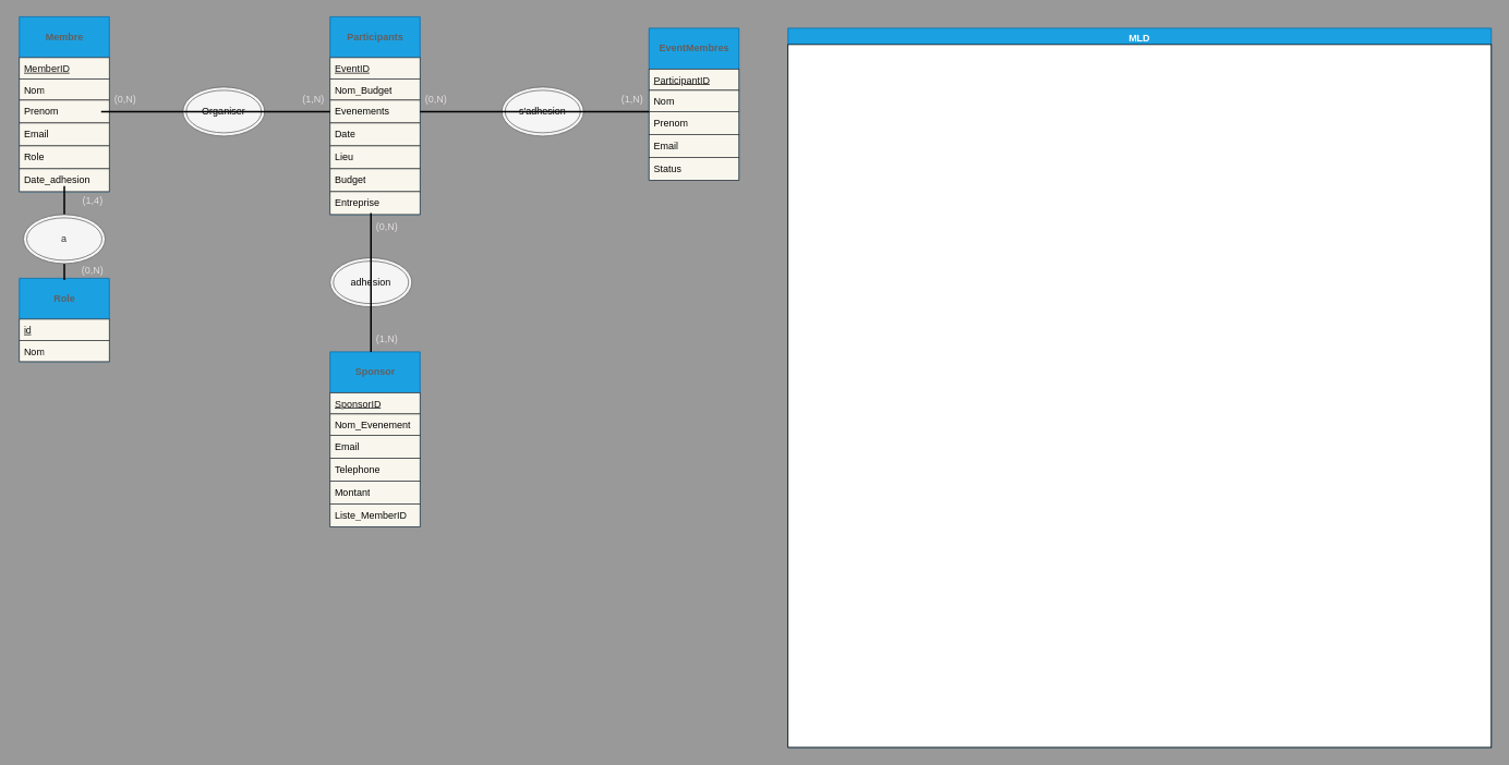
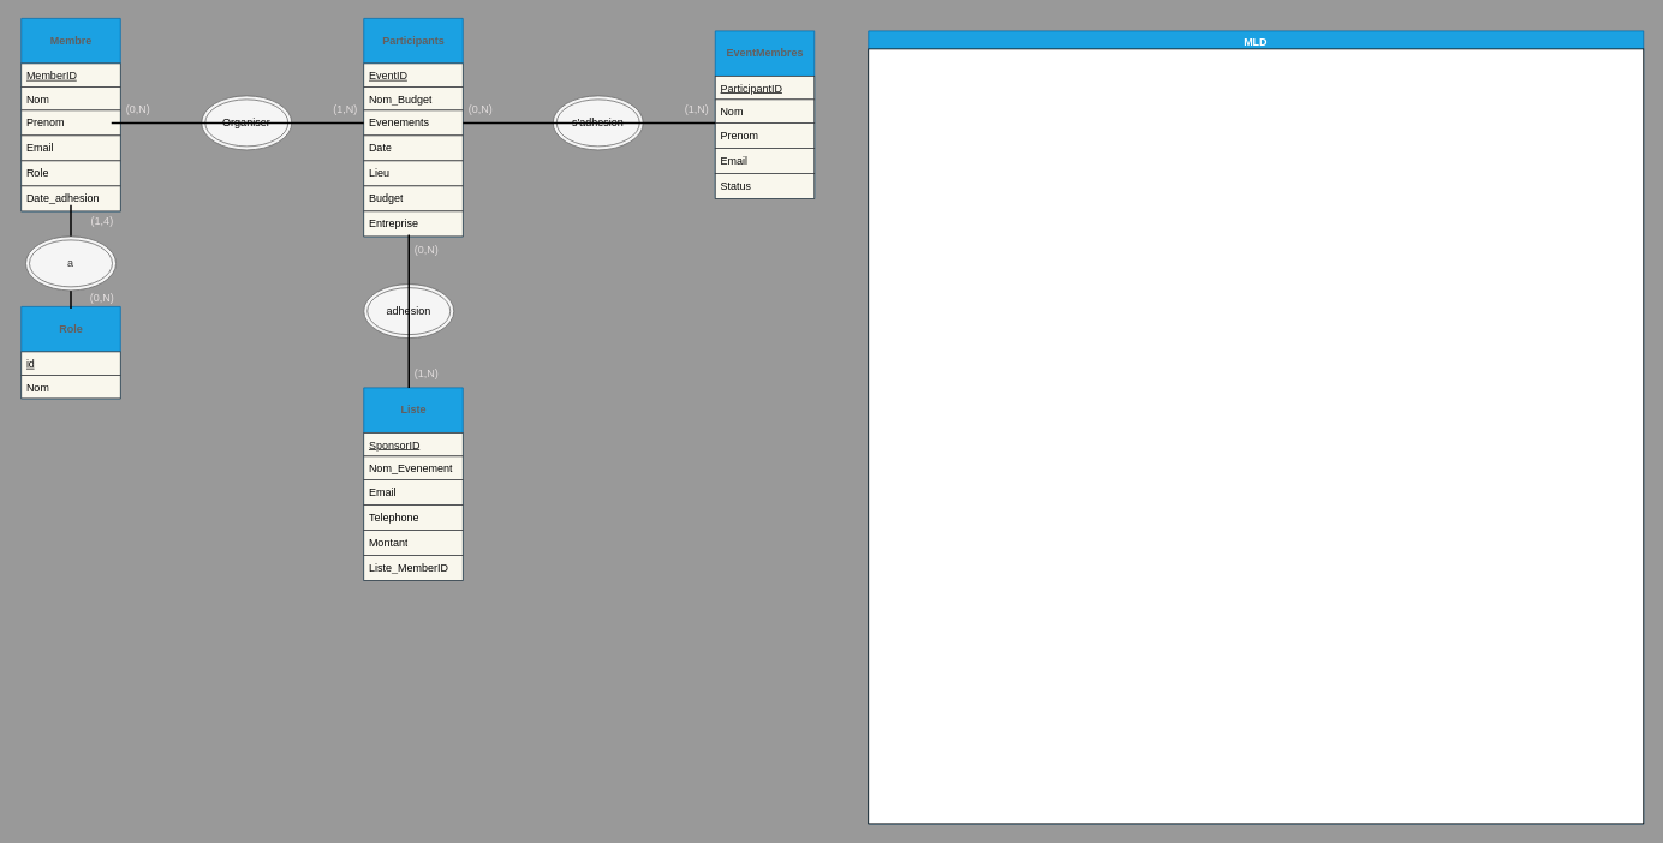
  <mxCell id="0" />
  <mxCell id="1" parent="0" />
  <mxCell id="2" value="&lt;font color=&quot;#635f5f&quot;&gt;&lt;b&gt;Membre&lt;/b&gt;&lt;/font&gt;" style="swimlane;fontStyle=0;childLayout=stackLayout;horizontal=1;startSize=50;fillColor=#1ba1e2;horizontalStack=0;resizeParent=1;resizeParentMax=0;resizeLast=0;collapsible=1;marginBottom=0;html=1;strokeColor=#006EAF;fontColor=#ffffff;" parent="1" vertex="1"><mxGeometry x="23" y="20" width="110" height="214" as="geometry"><mxRectangle x="130" y="110" width="80" height="50" as="alternateBounds" /></mxGeometry></mxCell>
  <mxCell id="3" value="&lt;font color=&quot;#121212&quot;&gt;&lt;u&gt;MemberID&lt;/u&gt;&lt;/font&gt;" style="text;strokeColor=#36393d;fillColor=#f9f7ed;align=left;verticalAlign=top;spacingLeft=4;spacingRight=4;overflow=hidden;rotatable=0;points=[[0,0.5],[1,0.5]];portConstraint=eastwest;whiteSpace=wrap;html=1;" parent="2" vertex="1"><mxGeometry y="50" width="110" height="26" as="geometry" /></mxCell>
  <mxCell id="4" value="&lt;font color=&quot;#050505&quot;&gt;Nom&lt;/font&gt;" style="text;strokeColor=#36393d;fillColor=#f9f7ed;align=left;verticalAlign=top;spacingLeft=4;spacingRight=4;overflow=hidden;rotatable=0;points=[[0,0.5],[1,0.5]];portConstraint=eastwest;whiteSpace=wrap;html=1;" parent="2" vertex="1"><mxGeometry y="76" width="110" height="26" as="geometry" /></mxCell>
  <mxCell id="5" value="&lt;font color=&quot;#050505&quot;&gt;Prenom&lt;/font&gt;" style="text;strokeColor=#36393d;fillColor=#f9f7ed;align=left;verticalAlign=top;spacingLeft=4;spacingRight=4;overflow=hidden;rotatable=0;points=[[0,0.5],[1,0.5]];portConstraint=eastwest;whiteSpace=wrap;html=1;" parent="2" vertex="1"><mxGeometry y="102" width="110" height="28" as="geometry" /></mxCell>
  <mxCell id="6" value="&lt;font color=&quot;#050505&quot;&gt;Email&lt;/font&gt;" style="text;strokeColor=#36393d;fillColor=#f9f7ed;align=left;verticalAlign=top;spacingLeft=4;spacingRight=4;overflow=hidden;rotatable=0;points=[[0,0.5],[1,0.5]];portConstraint=eastwest;whiteSpace=wrap;html=1;" parent="2" vertex="1"><mxGeometry y="130" width="110" height="28" as="geometry" /></mxCell>
  <mxCell id="7" value="&lt;font color=&quot;#050505&quot;&gt;Role&lt;/font&gt;" style="text;strokeColor=#36393d;fillColor=#f9f7ed;align=left;verticalAlign=top;spacingLeft=4;spacingRight=4;overflow=hidden;rotatable=0;points=[[0,0.5],[1,0.5]];portConstraint=eastwest;whiteSpace=wrap;html=1;" parent="2" vertex="1"><mxGeometry y="158" width="110" height="28" as="geometry" /></mxCell>
  <mxCell id="8" value="&lt;font color=&quot;#050505&quot;&gt;Date_adhesion&lt;/font&gt;" style="text;strokeColor=#36393d;fillColor=#f9f7ed;align=left;verticalAlign=top;spacingLeft=4;spacingRight=4;overflow=hidden;rotatable=0;points=[[0,0.5],[1,0.5]];portConstraint=eastwest;whiteSpace=wrap;html=1;" parent="2" vertex="1"><mxGeometry y="186" width="110" height="28" as="geometry" /></mxCell>
  <mxCell id="9" value="&lt;font color=&quot;#635f5f&quot;&gt;&lt;b&gt;Participants&lt;/b&gt;&lt;/font&gt;" style="swimlane;fontStyle=0;childLayout=stackLayout;horizontal=1;startSize=50;fillColor=#1ba1e2;horizontalStack=0;resizeParent=1;resizeParentMax=0;resizeLast=0;collapsible=1;marginBottom=0;html=1;strokeColor=#006EAF;fontColor=#ffffff;" parent="1" vertex="1"><mxGeometry x="403" y="20" width="110" height="242" as="geometry"><mxRectangle x="130" y="110" width="80" height="50" as="alternateBounds" /></mxGeometry></mxCell>
  <mxCell id="10" value="&lt;font color=&quot;#121212&quot;&gt;&lt;u&gt;EventID&lt;/u&gt;&lt;/font&gt;" style="text;strokeColor=#36393d;fillColor=#f9f7ed;align=left;verticalAlign=top;spacingLeft=4;spacingRight=4;overflow=hidden;rotatable=0;points=[[0,0.5],[1,0.5]];portConstraint=eastwest;whiteSpace=wrap;html=1;" parent="9" vertex="1"><mxGeometry y="50" width="110" height="26" as="geometry" /></mxCell>
  <mxCell id="11" value="&lt;font color=&quot;#050505&quot;&gt;Nom_Budget&lt;/font&gt;" style="text;strokeColor=#36393d;fillColor=#f9f7ed;align=left;verticalAlign=top;spacingLeft=4;spacingRight=4;overflow=hidden;rotatable=0;points=[[0,0.5],[1,0.5]];portConstraint=eastwest;whiteSpace=wrap;html=1;" parent="9" vertex="1"><mxGeometry y="76" width="110" height="26" as="geometry" /></mxCell>
  <mxCell id="12" value="&lt;font color=&quot;#050505&quot;&gt;Evenements&lt;/font&gt;" style="text;strokeColor=#36393d;fillColor=#f9f7ed;align=left;verticalAlign=top;spacingLeft=4;spacingRight=4;overflow=hidden;rotatable=0;points=[[0,0.5],[1,0.5]];portConstraint=eastwest;whiteSpace=wrap;html=1;" parent="9" vertex="1"><mxGeometry y="102" width="110" height="28" as="geometry" /></mxCell>
  <mxCell id="13" value="&lt;font color=&quot;#050505&quot;&gt;Date&lt;/font&gt;" style="text;strokeColor=#36393d;fillColor=#f9f7ed;align=left;verticalAlign=top;spacingLeft=4;spacingRight=4;overflow=hidden;rotatable=0;points=[[0,0.5],[1,0.5]];portConstraint=eastwest;whiteSpace=wrap;html=1;" parent="9" vertex="1"><mxGeometry y="130" width="110" height="28" as="geometry" /></mxCell>
  <mxCell id="14" value="&lt;font color=&quot;#050505&quot;&gt;Lieu&lt;/font&gt;" style="text;strokeColor=#36393d;fillColor=#f9f7ed;align=left;verticalAlign=top;spacingLeft=4;spacingRight=4;overflow=hidden;rotatable=0;points=[[0,0.5],[1,0.5]];portConstraint=eastwest;whiteSpace=wrap;html=1;" parent="9" vertex="1"><mxGeometry y="158" width="110" height="28" as="geometry" /></mxCell>
  <mxCell id="15" value="&lt;font color=&quot;#050505&quot;&gt;Budget&lt;/font&gt;" style="text;strokeColor=#36393d;fillColor=#f9f7ed;align=left;verticalAlign=top;spacingLeft=4;spacingRight=4;overflow=hidden;rotatable=0;points=[[0,0.5],[1,0.5]];portConstraint=eastwest;whiteSpace=wrap;html=1;" parent="9" vertex="1"><mxGeometry y="186" width="110" height="28" as="geometry" /></mxCell>
  <mxCell id="16" value="&lt;font color=&quot;#050505&quot;&gt;Entreprise&lt;/font&gt;" style="text;strokeColor=#36393d;fillColor=#f9f7ed;align=left;verticalAlign=top;spacingLeft=4;spacingRight=4;overflow=hidden;rotatable=0;points=[[0,0.5],[1,0.5]];portConstraint=eastwest;whiteSpace=wrap;html=1;" parent="9" vertex="1"><mxGeometry y="214" width="110" height="28" as="geometry" /></mxCell>
- <mxCell id="17" value="&lt;font color=&quot;#635f5f&quot;&gt;&lt;b&gt;Sponsor&lt;/b&gt;&lt;/font&gt;" style="swimlane;fontStyle=0;childLayout=stackLayout;horizontal=1;startSize=50;fillColor=#1ba1e2;horizontalStack=0;resizeParent=1;resizeParentMax=0;resizeLast=0;collapsible=1;marginBottom=0;html=1;strokeColor=#006EAF;fontColor=#ffffff;" parent="1" vertex="1"><mxGeometry x="403" y="430" width="110" height="214" as="geometry"><mxRectangle x="130" y="110" width="80" height="50" as="alternateBounds" /></mxGeometry></mxCell>
+ <mxCell id="17" value="&lt;font color=&quot;#635f5f&quot;&gt;&lt;b&gt;Liste&lt;/b&gt;&lt;/font&gt;" style="swimlane;fontStyle=0;childLayout=stackLayout;horizontal=1;startSize=50;fillColor=#1ba1e2;horizontalStack=0;resizeParent=1;resizeParentMax=0;resizeLast=0;collapsible=1;marginBottom=0;html=1;strokeColor=#006EAF;fontColor=#ffffff;" parent="1" vertex="1"><mxGeometry x="403" y="430" width="110" height="214" as="geometry"><mxRectangle x="130" y="110" width="80" height="50" as="alternateBounds" /></mxGeometry></mxCell>
  <mxCell id="18" value="&lt;font color=&quot;#121212&quot;&gt;&lt;u&gt;SponsorID&lt;/u&gt;&lt;/font&gt;" style="text;strokeColor=#36393d;fillColor=#f9f7ed;align=left;verticalAlign=top;spacingLeft=4;spacingRight=4;overflow=hidden;rotatable=0;points=[[0,0.5],[1,0.5]];portConstraint=eastwest;whiteSpace=wrap;html=1;" parent="17" vertex="1"><mxGeometry y="50" width="110" height="26" as="geometry" /></mxCell>
  <mxCell id="19" value="&lt;font color=&quot;#050505&quot;&gt;Nom_Evenement&lt;/font&gt;" style="text;strokeColor=#36393d;fillColor=#f9f7ed;align=left;verticalAlign=top;spacingLeft=4;spacingRight=4;overflow=hidden;rotatable=0;points=[[0,0.5],[1,0.5]];portConstraint=eastwest;whiteSpace=wrap;html=1;" parent="17" vertex="1"><mxGeometry y="76" width="110" height="26" as="geometry" /></mxCell>
  <mxCell id="20" value="&lt;font color=&quot;#050505&quot;&gt;Email&lt;/font&gt;" style="text;strokeColor=#36393d;fillColor=#f9f7ed;align=left;verticalAlign=top;spacingLeft=4;spacingRight=4;overflow=hidden;rotatable=0;points=[[0,0.5],[1,0.5]];portConstraint=eastwest;whiteSpace=wrap;html=1;" parent="17" vertex="1"><mxGeometry y="102" width="110" height="28" as="geometry" /></mxCell>
  <mxCell id="21" value="&lt;font color=&quot;#050505&quot;&gt;Telephone&lt;/font&gt;" style="text;strokeColor=#36393d;fillColor=#f9f7ed;align=left;verticalAlign=top;spacingLeft=4;spacingRight=4;overflow=hidden;rotatable=0;points=[[0,0.5],[1,0.5]];portConstraint=eastwest;whiteSpace=wrap;html=1;" parent="17" vertex="1"><mxGeometry y="130" width="110" height="28" as="geometry" /></mxCell>
  <mxCell id="22" value="&lt;font color=&quot;#050505&quot;&gt;Montant&lt;/font&gt;" style="text;strokeColor=#36393d;fillColor=#f9f7ed;align=left;verticalAlign=top;spacingLeft=4;spacingRight=4;overflow=hidden;rotatable=0;points=[[0,0.5],[1,0.5]];portConstraint=eastwest;whiteSpace=wrap;html=1;" parent="17" vertex="1"><mxGeometry y="158" width="110" height="28" as="geometry" /></mxCell>
  <mxCell id="23" value="&lt;font color=&quot;#050505&quot;&gt;Liste_MemberID&lt;/font&gt;" style="text;strokeColor=#36393d;fillColor=#f9f7ed;align=left;verticalAlign=top;spacingLeft=4;spacingRight=4;overflow=hidden;rotatable=0;points=[[0,0.5],[1,0.5]];portConstraint=eastwest;whiteSpace=wrap;html=1;" parent="17" vertex="1"><mxGeometry y="186" width="110" height="28" as="geometry" /></mxCell>
  <mxCell id="24" value="&lt;font color=&quot;#635f5f&quot;&gt;&lt;b&gt;EventMembres&lt;/b&gt;&lt;/font&gt;" style="swimlane;fontStyle=0;childLayout=stackLayout;horizontal=1;startSize=50;fillColor=#1ba1e2;horizontalStack=0;resizeParent=1;resizeParentMax=0;resizeLast=0;collapsible=1;marginBottom=0;html=1;strokeColor=#006EAF;fontColor=#ffffff;" parent="1" vertex="1"><mxGeometry x="793" y="34" width="110" height="186" as="geometry"><mxRectangle x="130" y="110" width="80" height="50" as="alternateBounds" /></mxGeometry></mxCell>
  <mxCell id="25" value="&lt;font color=&quot;#121212&quot;&gt;&lt;u&gt;ParticipantID&lt;/u&gt;&lt;/font&gt;" style="text;strokeColor=#36393d;fillColor=#f9f7ed;align=left;verticalAlign=top;spacingLeft=4;spacingRight=4;overflow=hidden;rotatable=0;points=[[0,0.5],[1,0.5]];portConstraint=eastwest;whiteSpace=wrap;html=1;" parent="24" vertex="1"><mxGeometry y="50" width="110" height="26" as="geometry" /></mxCell>
  <mxCell id="26" value="&lt;font color=&quot;#050505&quot;&gt;Nom&lt;/font&gt;" style="text;strokeColor=#36393d;fillColor=#f9f7ed;align=left;verticalAlign=top;spacingLeft=4;spacingRight=4;overflow=hidden;rotatable=0;points=[[0,0.5],[1,0.5]];portConstraint=eastwest;whiteSpace=wrap;html=1;" parent="24" vertex="1"><mxGeometry y="76" width="110" height="26" as="geometry" /></mxCell>
  <mxCell id="27" value="&lt;font color=&quot;#050505&quot;&gt;Prenom&lt;/font&gt;" style="text;strokeColor=#36393d;fillColor=#f9f7ed;align=left;verticalAlign=top;spacingLeft=4;spacingRight=4;overflow=hidden;rotatable=0;points=[[0,0.5],[1,0.5]];portConstraint=eastwest;whiteSpace=wrap;html=1;" parent="24" vertex="1"><mxGeometry y="102" width="110" height="28" as="geometry" /></mxCell>
  <mxCell id="28" value="&lt;font color=&quot;#050505&quot;&gt;Email&lt;/font&gt;" style="text;strokeColor=#36393d;fillColor=#f9f7ed;align=left;verticalAlign=top;spacingLeft=4;spacingRight=4;overflow=hidden;rotatable=0;points=[[0,0.5],[1,0.5]];portConstraint=eastwest;whiteSpace=wrap;html=1;" parent="24" vertex="1"><mxGeometry y="130" width="110" height="28" as="geometry" /></mxCell>
  <mxCell id="29" value="&lt;font color=&quot;#050505&quot;&gt;Status&lt;/font&gt;" style="text;strokeColor=#36393d;fillColor=#f9f7ed;align=left;verticalAlign=top;spacingLeft=4;spacingRight=4;overflow=hidden;rotatable=0;points=[[0,0.5],[1,0.5]];portConstraint=eastwest;whiteSpace=wrap;html=1;" parent="24" vertex="1"><mxGeometry y="158" width="110" height="28" as="geometry" /></mxCell>
  <mxCell id="30" value="" style="ellipse;shape=doubleEllipse;whiteSpace=wrap;html=1;fontColor=#333333;fillColor=#f5f5f5;strokeColor=#666666;" parent="1" vertex="1"><mxGeometry x="223" y="106" width="100" height="60" as="geometry" /></mxCell>
  <mxCell id="31" value="" style="line;strokeWidth=2;html=1;fontColor=#050505;" parent="1" vertex="1"><mxGeometry x="123" y="131" width="280" height="10" as="geometry" /></mxCell>
  <mxCell id="32" value="Organiser" style="text;strokeColor=none;align=center;fillColor=none;html=1;verticalAlign=middle;whiteSpace=wrap;rounded=0;fontColor=#050505;" parent="1" vertex="1"><mxGeometry x="243" y="121" width="60" height="30" as="geometry" /></mxCell>
  <mxCell id="33" value="" style="ellipse;shape=doubleEllipse;whiteSpace=wrap;html=1;fontColor=#333333;fillColor=#f5f5f5;strokeColor=#666666;" parent="1" vertex="1"><mxGeometry x="613" y="106" width="100" height="60" as="geometry" /></mxCell>
  <mxCell id="34" value="" style="line;strokeWidth=2;html=1;fontColor=#050505;" parent="1" vertex="1"><mxGeometry x="513" y="131" width="280" height="10" as="geometry" /></mxCell>
  <mxCell id="35" value="s'adhesion" style="text;strokeColor=none;align=center;fillColor=none;html=1;verticalAlign=middle;whiteSpace=wrap;rounded=0;fontColor=#050505;" parent="1" vertex="1"><mxGeometry x="633" y="121" width="60" height="30" as="geometry" /></mxCell>
  <mxCell id="36" value="" style="ellipse;shape=doubleEllipse;whiteSpace=wrap;html=1;fontColor=#333333;fillColor=#f5f5f5;strokeColor=#666666;" parent="1" vertex="1"><mxGeometry x="403" y="315" width="100" height="60" as="geometry" /></mxCell>
  <mxCell id="37" value="" style="line;strokeWidth=2;html=1;fontColor=#050505;rotation=90;" parent="1" vertex="1"><mxGeometry x="368" y="340" width="170" height="10" as="geometry" /></mxCell>
  <mxCell id="38" value="adhesion" style="text;strokeColor=none;align=center;fillColor=none;html=1;verticalAlign=middle;whiteSpace=wrap;rounded=0;fontColor=#050505;" parent="1" vertex="1"><mxGeometry x="423" y="330" width="60" height="30" as="geometry" /></mxCell>
  <mxCell id="39" value="&lt;font color=&quot;#e3dede&quot;&gt;(0,N)&lt;/font&gt;" style="text;strokeColor=none;align=center;fillColor=none;html=1;verticalAlign=middle;whiteSpace=wrap;rounded=0;fontColor=#050505;" parent="1" vertex="1"><mxGeometry x="123" y="106" width="60" height="30" as="geometry" /></mxCell>
  <mxCell id="40" value="&lt;font color=&quot;#e3dede&quot;&gt;(1,N)&lt;/font&gt;" style="text;strokeColor=none;align=center;fillColor=none;html=1;verticalAlign=middle;whiteSpace=wrap;rounded=0;fontColor=#050505;" parent="1" vertex="1"><mxGeometry x="353" y="106" width="60" height="30" as="geometry" /></mxCell>
  <mxCell id="41" value="&lt;font color=&quot;#e3dede&quot;&gt;(0,N)&lt;/font&gt;" style="text;strokeColor=none;align=center;fillColor=none;html=1;verticalAlign=middle;whiteSpace=wrap;rounded=0;fontColor=#050505;" parent="1" vertex="1"><mxGeometry x="503" y="106" width="60" height="30" as="geometry" /></mxCell>
  <mxCell id="42" value="&lt;font color=&quot;#e3dede&quot;&gt;(1,N)&lt;/font&gt;" style="text;strokeColor=none;align=center;fillColor=none;html=1;verticalAlign=middle;whiteSpace=wrap;rounded=0;fontColor=#050505;" parent="1" vertex="1"><mxGeometry x="743" y="106" width="60" height="30" as="geometry" /></mxCell>
  <mxCell id="43" value="&lt;font color=&quot;#e3dede&quot;&gt;(0,N)&lt;/font&gt;" style="text;strokeColor=none;align=center;fillColor=none;html=1;verticalAlign=middle;whiteSpace=wrap;rounded=0;fontColor=#050505;" parent="1" vertex="1"><mxGeometry x="443" y="262" width="60" height="30" as="geometry" /></mxCell>
  <mxCell id="44" value="&lt;font color=&quot;#e3dede&quot;&gt;(1,N)&lt;/font&gt;" style="text;strokeColor=none;align=center;fillColor=none;html=1;verticalAlign=middle;whiteSpace=wrap;rounded=0;fontColor=#050505;" parent="1" vertex="1"><mxGeometry x="443" y="400" width="60" height="30" as="geometry" /></mxCell>
  <mxCell id="45" value="MLD" style="swimlane;fillColor=#1ba1e2;fontColor=#ffffff;strokeColor=#006EAF;" parent="1" vertex="1"><mxGeometry x="963" y="34" width="860" height="880" as="geometry" /></mxCell>
  <mxCell id="46" value="" style="whiteSpace=wrap;html=1;aspect=fixed;" parent="45" vertex="1"><mxGeometry y="20" width="860" height="860" as="geometry" /></mxCell>
  <mxCell id="47" value="&lt;font style=&quot;font-size: 20px;&quot; color=&quot;#ffffff&quot;&gt;Membres(&lt;u&gt;MemberID&lt;/u&gt;, Nom, Prenom, Email, Role, Date_adhesion, #Role_id)&lt;/font&gt;" style="text;html=1;align=center;verticalAlign=middle;resizable=0;points=[];autosize=1;strokeColor=none;fillColor=none;fontColor=#050505;strokeWidth=7;" parent="45" vertex="1"><mxGeometry x="5" y="66" width="700" height="40" as="geometry" /></mxCell>
  <mxCell id="48" value="&lt;font style=&quot;font-size: 20px;&quot; color=&quot;#ffffff&quot;&gt;Evenements(&lt;u&gt;EventID&lt;/u&gt;, Nom_Event, Description, Date, Lieu, Budget, Responsables)&lt;/font&gt;" style="text;html=1;align=center;verticalAlign=middle;resizable=0;points=[];autosize=1;strokeColor=none;fillColor=none;fontColor=#050505;strokeWidth=7;" parent="45" vertex="1"><mxGeometry x="5" y="120" width="760" height="40" as="geometry" /></mxCell>
  <mxCell id="49" value="&lt;font style=&quot;font-size: 20px;&quot; color=&quot;#ffffff&quot;&gt;EventMembres(#EventID, #Sponsor)&lt;/font&gt;" style="text;html=1;align=center;verticalAlign=middle;resizable=0;points=[];autosize=1;strokeColor=none;fillColor=none;fontColor=#050505;strokeWidth=7;" parent="45" vertex="1"><mxGeometry x="5" y="276" width="370" height="40" as="geometry" /></mxCell>
  <mxCell id="50" value="&lt;font style=&quot;font-size: 20px;&quot; color=&quot;#ffffff&quot;&gt;Participants(&lt;u&gt;ParticipantID&lt;/u&gt;, Nom, Prenom, Email, Status)&lt;/font&gt;" style="text;html=1;align=center;verticalAlign=middle;resizable=0;points=[];autosize=1;strokeColor=none;fillColor=none;fontColor=#050505;strokeWidth=7;" parent="45" vertex="1"><mxGeometry x="5" y="170" width="520" height="40" as="geometry" /></mxCell>
  <mxCell id="51" value="&lt;font style=&quot;font-size: 20px;&quot; color=&quot;#ffffff&quot;&gt;EventParticipants(#EventID, #ParticipantID)&lt;/font&gt;" style="text;html=1;align=center;verticalAlign=middle;resizable=0;points=[];autosize=1;strokeColor=none;fillColor=none;fontColor=#050505;strokeWidth=7;" parent="45" vertex="1"><mxGeometry x="5" y="451" width="410" height="40" as="geometry" /></mxCell>
  <mxCell id="52" value="&lt;font style=&quot;font-size: 20px;&quot; color=&quot;#ffffff&quot;&gt;EventSponsors(#EventID, #SponsorID)&lt;/font&gt;" style="text;html=1;align=center;verticalAlign=middle;resizable=0;points=[];autosize=1;strokeColor=none;fillColor=none;fontColor=#050505;strokeWidth=7;" parent="45" vertex="1"><mxGeometry x="5" y="401" width="370" height="40" as="geometry" /></mxCell>
  <mxCell id="53" value="&lt;font style=&quot;font-size: 20px;&quot; color=&quot;#ffffff&quot;&gt;Sponsors(&lt;u&gt;SponsorID&lt;/u&gt;, Nom_Entreprise, Email, Telephone, Montant, Liste_Events)&lt;/font&gt;" style="text;html=1;align=center;verticalAlign=middle;resizable=0;points=[];autosize=1;strokeColor=none;fillColor=none;fontColor=#050505;strokeWidth=7;" parent="45" vertex="1"><mxGeometry x="5" y="216" width="740" height="40" as="geometry" /></mxCell>
  <mxCell id="54" value="&lt;font color=&quot;#635f5f&quot;&gt;&lt;b&gt;Role&lt;/b&gt;&lt;/font&gt;" style="swimlane;fontStyle=0;childLayout=stackLayout;horizontal=1;startSize=50;fillColor=#1ba1e2;horizontalStack=0;resizeParent=1;resizeParentMax=0;resizeLast=0;collapsible=1;marginBottom=0;html=1;strokeColor=#006EAF;fontColor=#ffffff;" vertex="1" parent="1"><mxGeometry x="23" y="340" width="110" height="102" as="geometry"><mxRectangle x="130" y="110" width="80" height="50" as="alternateBounds" /></mxGeometry></mxCell>
  <mxCell id="55" value="&lt;font color=&quot;#121212&quot;&gt;&lt;u&gt;id&lt;/u&gt;&lt;/font&gt;" style="text;strokeColor=#36393d;fillColor=#f9f7ed;align=left;verticalAlign=top;spacingLeft=4;spacingRight=4;overflow=hidden;rotatable=0;points=[[0,0.5],[1,0.5]];portConstraint=eastwest;whiteSpace=wrap;html=1;" vertex="1" parent="54"><mxGeometry y="50" width="110" height="26" as="geometry" /></mxCell>
  <mxCell id="56" value="&lt;font color=&quot;#050505&quot;&gt;Nom&lt;/font&gt;" style="text;strokeColor=#36393d;fillColor=#f9f7ed;align=left;verticalAlign=top;spacingLeft=4;spacingRight=4;overflow=hidden;rotatable=0;points=[[0,0.5],[1,0.5]];portConstraint=eastwest;whiteSpace=wrap;html=1;" vertex="1" parent="54"><mxGeometry y="76" width="110" height="26" as="geometry" /></mxCell>
  <mxCell id="57" value="" style="line;strokeWidth=2;html=1;fontColor=#050505;rotation=90;" vertex="1" parent="1"><mxGeometry x="20.5" y="279.5" width="115" height="10" as="geometry" /></mxCell>
  <mxCell id="58" value="Organiser" style="text;strokeColor=none;align=center;fillColor=none;html=1;verticalAlign=middle;whiteSpace=wrap;rounded=0;fontColor=#050505;" vertex="1" parent="1"><mxGeometry x="48" y="277" width="60" height="30" as="geometry" /></mxCell>
  <mxCell id="59" value="a" style="ellipse;shape=doubleEllipse;whiteSpace=wrap;html=1;fontColor=#333333;fillColor=#f5f5f5;strokeColor=#666666;" vertex="1" parent="1"><mxGeometry x="28" y="262" width="100" height="60" as="geometry" /></mxCell>
  <mxCell id="60" value="&lt;font color=&quot;#e3dede&quot;&gt;(0,N)&lt;/font&gt;" style="text;strokeColor=none;align=center;fillColor=none;html=1;verticalAlign=middle;whiteSpace=wrap;rounded=0;fontColor=#050505;" vertex="1" parent="1"><mxGeometry x="83" y="315" width="60" height="30" as="geometry" /></mxCell>
  <mxCell id="61" value="&lt;font color=&quot;#e3dede&quot;&gt;(1,4)&lt;/font&gt;" style="text;strokeColor=none;align=center;fillColor=none;html=1;verticalAlign=middle;whiteSpace=wrap;rounded=0;fontColor=#050505;" vertex="1" parent="1"><mxGeometry x="83" y="230" width="60" height="30" as="geometry" /></mxCell>
